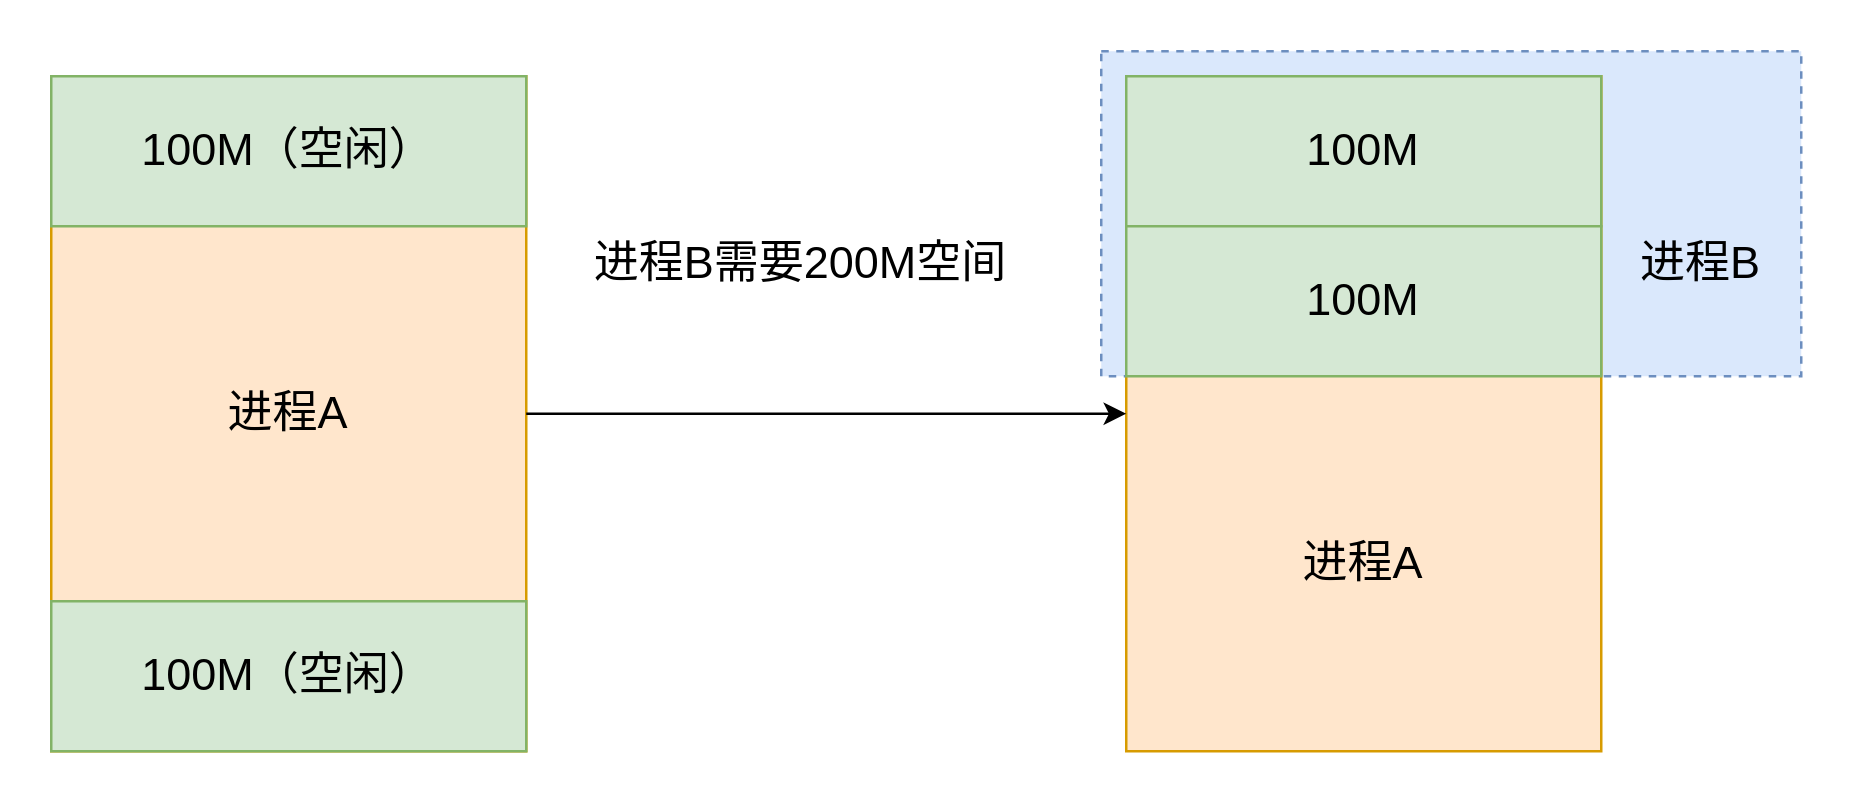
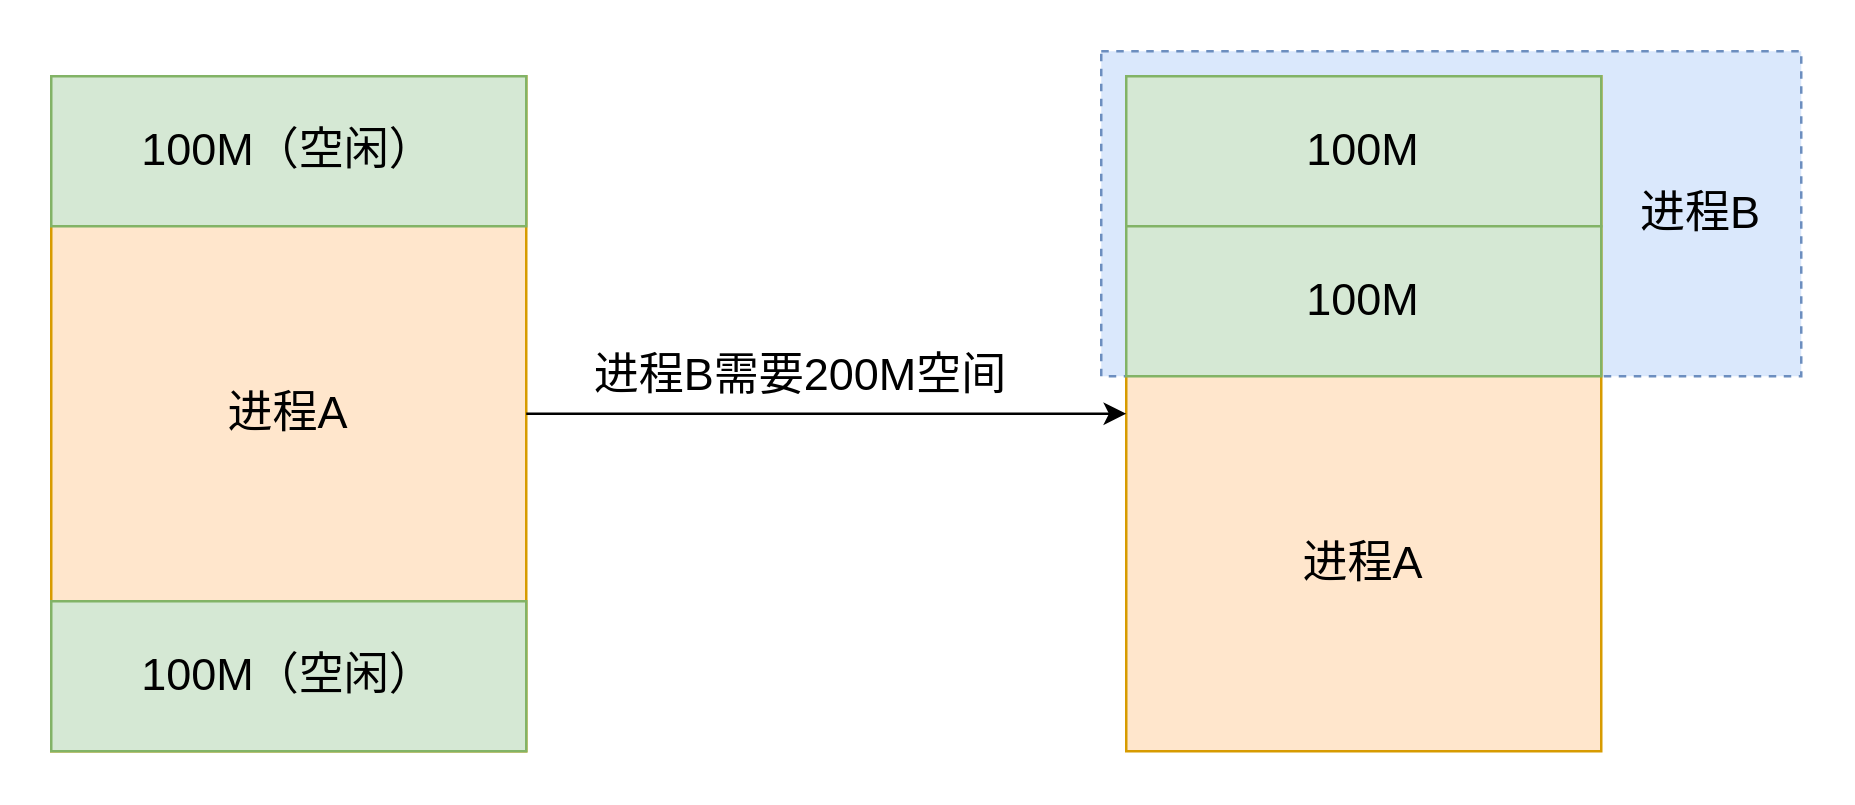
  <mxCell id="0" />
  <mxCell id="1" parent="0" />
  <mxCell id="2" value="" style="rounded=0;whiteSpace=wrap;html=1;fillColor=#dae8fc;strokeColor=#6c8ebf;dashed=1;fontSize=18;" vertex="1" parent="1"><mxGeometry x="440" y="20" width="280" height="130" as="geometry" /></mxCell>
  <mxCell id="3" value="进程A" style="rounded=0;whiteSpace=wrap;html=1;fillColor=#ffe6cc;strokeColor=#d79b00;fontSize=18;" vertex="1" parent="1"><mxGeometry x="20" y="30" width="190" height="270" as="geometry" /></mxCell>
  <mxCell id="4" value="100M（空闲）" style="rounded=0;whiteSpace=wrap;html=1;fillColor=#d5e8d4;strokeColor=#82b366;fontSize=18;" vertex="1" parent="1"><mxGeometry x="20" y="30" width="190" height="60" as="geometry" /></mxCell>
  <mxCell id="5" value="100M（空闲）" style="rounded=0;whiteSpace=wrap;html=1;fillColor=#d5e8d4;strokeColor=#82b366;fontSize=18;" vertex="1" parent="1"><mxGeometry x="20" y="240" width="190" height="60" as="geometry" /></mxCell>
  <mxCell id="6" value="" style="rounded=0;whiteSpace=wrap;html=1;fillColor=#ffe6cc;strokeColor=#d79b00;fontSize=18;" vertex="1" parent="1"><mxGeometry x="450" y="30" width="190" height="270" as="geometry" /></mxCell>
  <mxCell id="7" value="100M" style="rounded=0;whiteSpace=wrap;html=1;fillColor=#d5e8d4;strokeColor=#82b366;fontSize=18;" vertex="1" parent="1"><mxGeometry x="450" y="30" width="190" height="60" as="geometry" /></mxCell>
  <mxCell id="8" value="100M" style="rounded=0;whiteSpace=wrap;html=1;fillColor=#d5e8d4;strokeColor=#82b366;fontSize=18;" vertex="1" parent="1"><mxGeometry x="450" y="90" width="190" height="60" as="geometry" /></mxCell>
  <mxCell id="9" value="进程A" style="text;html=1;strokeColor=none;fillColor=none;align=center;verticalAlign=middle;whiteSpace=wrap;rounded=0;fontSize=18;" vertex="1" parent="1"><mxGeometry x="515" y="210" width="60" height="30" as="geometry" /></mxCell>
  <mxCell id="10" value="" style="endArrow=classic;html=1;rounded=0;exitX=1;exitY=0.5;exitDx=0;exitDy=0;entryX=0;entryY=0.5;entryDx=0;entryDy=0;fontSize=18;" edge="1" parent="1" source="3" target="6"><mxGeometry width="50" height="50" relative="1" as="geometry"><mxPoint x="330" y="200" as="sourcePoint" /><mxPoint x="380" y="150" as="targetPoint" /></mxGeometry></mxCell>
- <mxCell id="11" value="进程B" style="text;html=1;strokeColor=none;fillColor=none;align=center;verticalAlign=middle;whiteSpace=wrap;rounded=0;fontSize=18;" vertex="1" parent="1"><mxGeometry x="650" y="90" width="60" height="30" as="geometry" /></mxCell>
- <mxCell id="12" value="进程B需要200M空间" style="text;html=1;strokeColor=none;fillColor=none;align=center;verticalAlign=middle;whiteSpace=wrap;rounded=0;fontSize=18;" vertex="1" parent="1"><mxGeometry x="230" y="90" width="180" height="30" as="geometry" /></mxCell>
+ <mxCell id="11" value="进程B" style="text;html=1;strokeColor=none;fillColor=none;align=center;verticalAlign=middle;whiteSpace=wrap;rounded=0;fontSize=18;" vertex="1" parent="1"><mxGeometry x="650" y="70" width="60" height="30" as="geometry" /></mxCell>
+ <mxCell id="12" value="进程B需要200M空间" style="text;html=1;strokeColor=none;fillColor=none;align=center;verticalAlign=middle;whiteSpace=wrap;rounded=0;fontSize=18;" vertex="1" parent="1"><mxGeometry x="230" y="135" width="180" height="30" as="geometry" /></mxCell>
